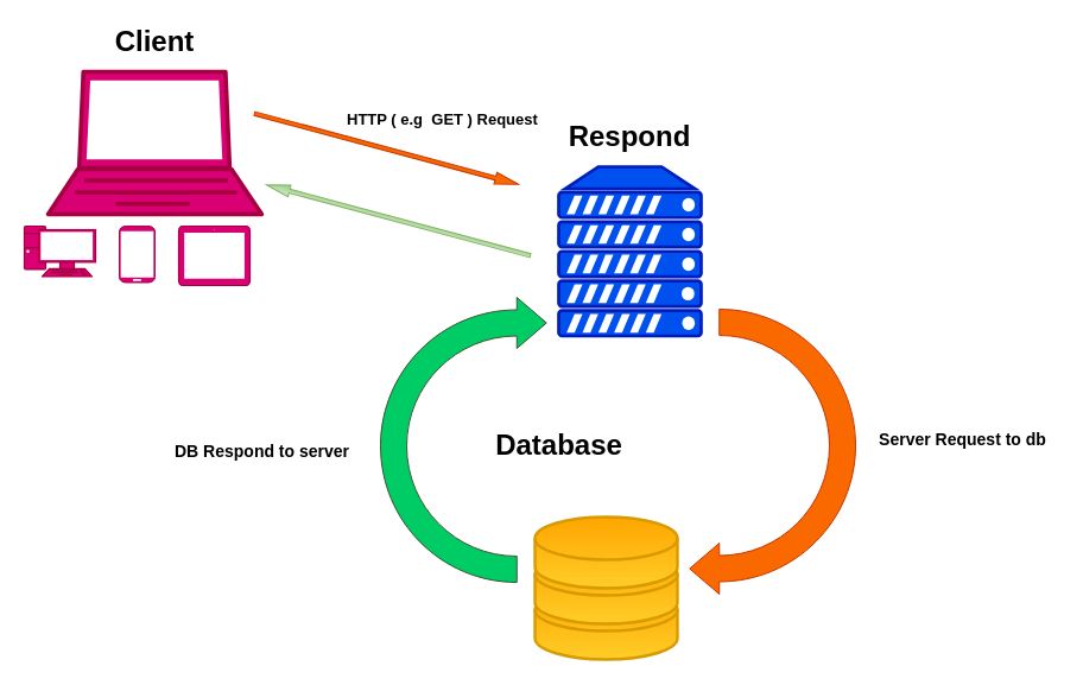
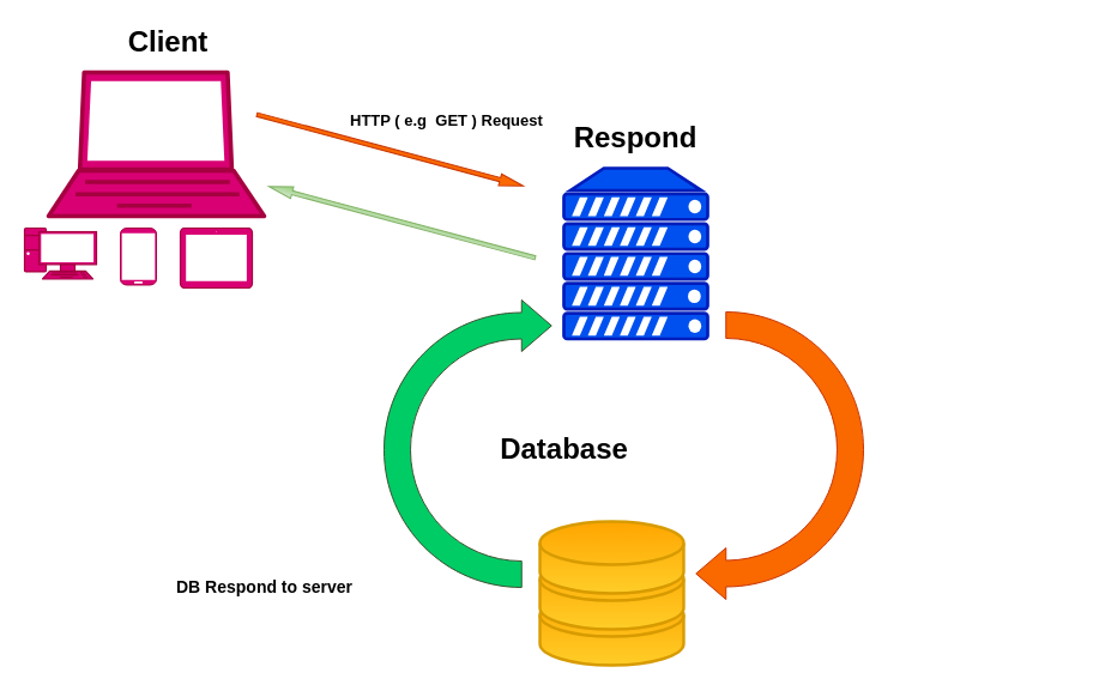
  <mxCell id="0" />
  <mxCell id="1" parent="0" />
- <mxCell id="2" value="&lt;b&gt;&lt;font style=&quot;font-size: 14px&quot;&gt;Server Request to db&lt;/font&gt;&lt;/b&gt;" style="text;html=1;align=center;verticalAlign=middle;resizable=0;points=[];autosize=1;strokeColor=none;" vertex="1" parent="1"><mxGeometry x="730" y="360" width="160" height="20" as="geometry" /></mxCell>
  <mxCell id="3" value="" style="html=1;shadow=0;dashed=0;align=center;verticalAlign=middle;shape=mxgraph.arrows2.uTurnArrow;dy=11;arrowHead=43;dx2=25;rotation=-180;fillColor=#fa6800;strokeColor=#C73500;fontColor=#000000;" vertex="1" parent="1"><mxGeometry x="640" y="260" width="80" height="240" as="geometry" /></mxCell>
  <mxCell id="4" value="" style="verticalAlign=top;verticalLabelPosition=bottom;labelPosition=center;align=center;html=1;outlineConnect=0;gradientDirection=north;strokeWidth=2;shape=mxgraph.networks.laptop;fillColor=#d80073;strokeColor=#A50040;fontColor=#ffffff;" vertex="1" parent="1"><mxGeometry x="40" y="60" width="180" height="120" as="geometry" /></mxCell>
  <mxCell id="5" value="" style="verticalAlign=top;verticalLabelPosition=bottom;labelPosition=center;align=center;html=1;outlineConnect=0;fillColor=#0050ef;strokeColor=#001DBC;gradientDirection=north;strokeWidth=2;shape=mxgraph.networks.server;fontColor=#ffffff;" vertex="1" parent="1"><mxGeometry x="470" y="140" width="120" height="142.5" as="geometry" /></mxCell>
  <mxCell id="6" value="" style="html=1;shadow=0;dashed=0;align=center;verticalAlign=middle;shape=mxgraph.arrows2.arrow;dy=0.67;dx=20;notch=0;fillColor=#fa6800;strokeColor=#C73500;fontColor=#000000;rotation=15;" vertex="1" parent="1"><mxGeometry x="210" y="120" width="230" height="10" as="geometry" /></mxCell>
- <mxCell id="7" value="&lt;b&gt;&lt;font style=&quot;font-size: 24px&quot;&gt;Client&lt;/font&gt;&lt;/b&gt;" style="text;html=1;strokeColor=none;fillColor=none;align=center;verticalAlign=middle;whiteSpace=wrap;rounded=0;" vertex="1" parent="1"><mxGeometry x="70" y="20" width="120" height="30" as="geometry" /></mxCell>
+ <mxCell id="7" value="&lt;b&gt;&lt;font style=&quot;font-size: 24px&quot;&gt;Client&lt;/font&gt;&lt;/b&gt;" style="text;html=1;strokeColor=none;fillColor=none;align=center;verticalAlign=middle;whiteSpace=wrap;rounded=0;" vertex="1" parent="1"><mxGeometry x="80" y="20" width="120" height="30" as="geometry" /></mxCell>
  <mxCell id="8" value="" style="html=1;shadow=0;dashed=0;align=center;verticalAlign=middle;shape=mxgraph.arrows2.arrow;dy=0.67;dx=20;notch=0;fillColor=#d5e8d4;strokeColor=#82b366;rotation=-165;gradientColor=#97d077;" vertex="1" parent="1"><mxGeometry x="220" y="180" width="230" height="10" as="geometry" /></mxCell>
  <mxCell id="9" value="&lt;b style=&quot;font-size: 24px&quot;&gt;Respond&lt;/b&gt;" style="text;html=1;strokeColor=none;fillColor=none;align=center;verticalAlign=middle;whiteSpace=wrap;rounded=0;" vertex="1" parent="1"><mxGeometry x="470" y="100" width="120" height="30" as="geometry" /></mxCell>
  <mxCell id="10" value="&lt;b&gt;&lt;font style=&quot;font-size: 13px&quot;&gt;HTTP ( e.g&amp;nbsp; GET ) Request&lt;/font&gt;&lt;/b&gt;" style="text;html=1;strokeColor=none;fillColor=none;align=left;verticalAlign=middle;whiteSpace=wrap;rounded=0;" vertex="1" parent="1"><mxGeometry x="290" y="90" width="170" height="20" as="geometry" /></mxCell>
  <mxCell id="11" value="" style="verticalAlign=top;verticalLabelPosition=bottom;labelPosition=center;align=center;html=1;outlineConnect=0;fillColor=#ffcd28;strokeColor=#d79b00;gradientColor=#ffa500;gradientDirection=north;strokeWidth=2;shape=mxgraph.networks.storage;" vertex="1" parent="1"><mxGeometry x="450" y="435" width="120" height="120" as="geometry" /></mxCell>
  <mxCell id="12" value="&lt;span style=&quot;font-size: 24px&quot;&gt;&lt;b&gt;Database&lt;/b&gt;&lt;/span&gt;" style="text;html=1;align=center;verticalAlign=middle;resizable=0;points=[];autosize=1;strokeColor=none;" vertex="1" parent="1"><mxGeometry x="410" y="365" width="120" height="20" as="geometry" /></mxCell>
- <mxCell id="13" value="&lt;b&gt;&lt;font style=&quot;font-size: 14px&quot;&gt;DB Respond to server&lt;/font&gt;&lt;/b&gt;" style="text;html=1;align=center;verticalAlign=middle;resizable=0;points=[];autosize=1;strokeColor=none;" vertex="1" parent="1"><mxGeometry x="140" y="370" width="160" height="20" as="geometry" /></mxCell>
+ <mxCell id="13" value="&lt;b&gt;&lt;font style=&quot;font-size: 14px&quot;&gt;DB Respond to server&lt;/font&gt;&lt;/b&gt;" style="text;html=1;align=center;verticalAlign=middle;resizable=0;points=[];autosize=1;strokeColor=none;" vertex="1" parent="1"><mxGeometry x="140" y="480" width="160" height="20" as="geometry" /></mxCell>
  <mxCell id="14" value="" style="html=1;shadow=0;dashed=0;align=center;verticalAlign=middle;shape=mxgraph.arrows2.uTurnArrow;dy=11;arrowHead=43;dx2=25;rotation=0;strokeColor=#3A5431;fontColor=#ffffff;fillColor=#00CC66;" vertex="1" parent="1"><mxGeometry x="320" y="250" width="80" height="240" as="geometry" /></mxCell>
  <mxCell id="15" value="" style="fontColor=#ffffff;verticalAlign=top;verticalLabelPosition=bottom;labelPosition=center;align=center;html=1;outlineConnect=0;fillColor=#d80073;strokeColor=#A50040;gradientDirection=north;strokeWidth=2;shape=mxgraph.networks.mobile;" vertex="1" parent="1"><mxGeometry x="100" y="190" width="30" height="47.5" as="geometry" /></mxCell>
  <mxCell id="16" value="" style="fontColor=#ffffff;verticalAlign=top;verticalLabelPosition=bottom;labelPosition=center;align=center;html=1;outlineConnect=0;fillColor=#d80073;strokeColor=#A50040;gradientDirection=north;strokeWidth=2;shape=mxgraph.networks.pc;" vertex="1" parent="1"><mxGeometry x="20" y="190" width="60" height="42.5" as="geometry" /></mxCell>
  <mxCell id="17" value="" style="fontColor=#ffffff;verticalAlign=top;verticalLabelPosition=bottom;labelPosition=center;align=center;html=1;outlineConnect=0;fillColor=#d80073;strokeColor=#A50040;gradientDirection=north;strokeWidth=2;shape=mxgraph.networks.tablet;" vertex="1" parent="1"><mxGeometry x="150" y="190" width="60" height="50" as="geometry" /></mxCell>
